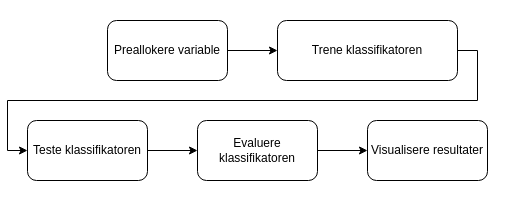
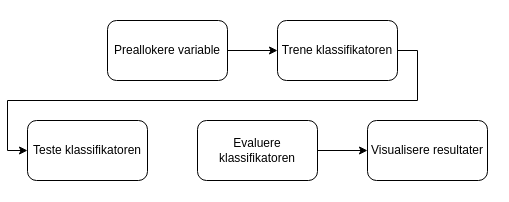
  <mxCell id="0" />
  <mxCell id="1" parent="0" />
  <mxCell id="2" style="edgeStyle=orthogonalEdgeStyle;rounded=0;orthogonalLoop=1;jettySize=auto;html=1;exitX=1;exitY=0.5;exitDx=0;exitDy=0;entryX=0;entryY=0.5;entryDx=0;entryDy=0;" edge="1" parent="1" source="3" target="5"><mxGeometry relative="1" as="geometry" /></mxCell>
  <mxCell id="3" value="Preallokere variable" style="rounded=1;whiteSpace=wrap;html=1;" vertex="1" parent="1"><mxGeometry x="100" y="20" width="120" height="60" as="geometry" /></mxCell>
  <mxCell id="4" style="edgeStyle=orthogonalEdgeStyle;rounded=0;orthogonalLoop=1;jettySize=auto;html=1;exitX=1;exitY=0.5;exitDx=0;exitDy=0;entryX=0;entryY=0.5;entryDx=0;entryDy=0;" edge="1" parent="1" source="5" target="7"><mxGeometry relative="1" as="geometry" /></mxCell>
- <mxCell id="5" value="Trene klassifikatoren" style="rounded=1;whiteSpace=wrap;html=1;" vertex="1" parent="1"><mxGeometry x="270" y="20" width="180" height="60" as="geometry" /></mxCell>
- <mxCell id="6" style="edgeStyle=orthogonalEdgeStyle;rounded=0;orthogonalLoop=1;jettySize=auto;html=1;exitX=1;exitY=0.5;exitDx=0;exitDy=0;entryX=0;entryY=0.5;entryDx=0;entryDy=0;" edge="1" parent="1" source="7" target="8"><mxGeometry relative="1" as="geometry" /></mxCell>
+ <mxCell id="5" value="Trene klassifikatoren" style="rounded=1;whiteSpace=wrap;html=1;" vertex="1" parent="1"><mxGeometry x="270" y="20" width="120" height="60" as="geometry" /></mxCell>
  <mxCell id="7" value="Teste klassifikatoren" style="rounded=1;whiteSpace=wrap;html=1;" vertex="1" parent="1"><mxGeometry x="20" y="120" width="120" height="60" as="geometry" /></mxCell>
  <mxCell id="8" value="Evaluere klassifikatoren" style="rounded=1;whiteSpace=wrap;html=1;" vertex="1" parent="1"><mxGeometry x="190" y="120" width="120" height="60" as="geometry" /></mxCell>
  <mxCell id="9" value="Visualisere resultater" style="rounded=1;whiteSpace=wrap;html=1;" vertex="1" parent="1"><mxGeometry x="360" y="120" width="120" height="60" as="geometry" /></mxCell>
  <mxCell id="10" style="edgeStyle=orthogonalEdgeStyle;rounded=0;orthogonalLoop=1;jettySize=auto;html=1;exitX=1;exitY=0.5;exitDx=0;exitDy=0;entryX=0;entryY=0.5;entryDx=0;entryDy=0;" edge="1" parent="1"><mxGeometry relative="1" as="geometry"><mxPoint x="310" y="150" as="sourcePoint" /><mxPoint x="360" y="150" as="targetPoint" /></mxGeometry></mxCell>
